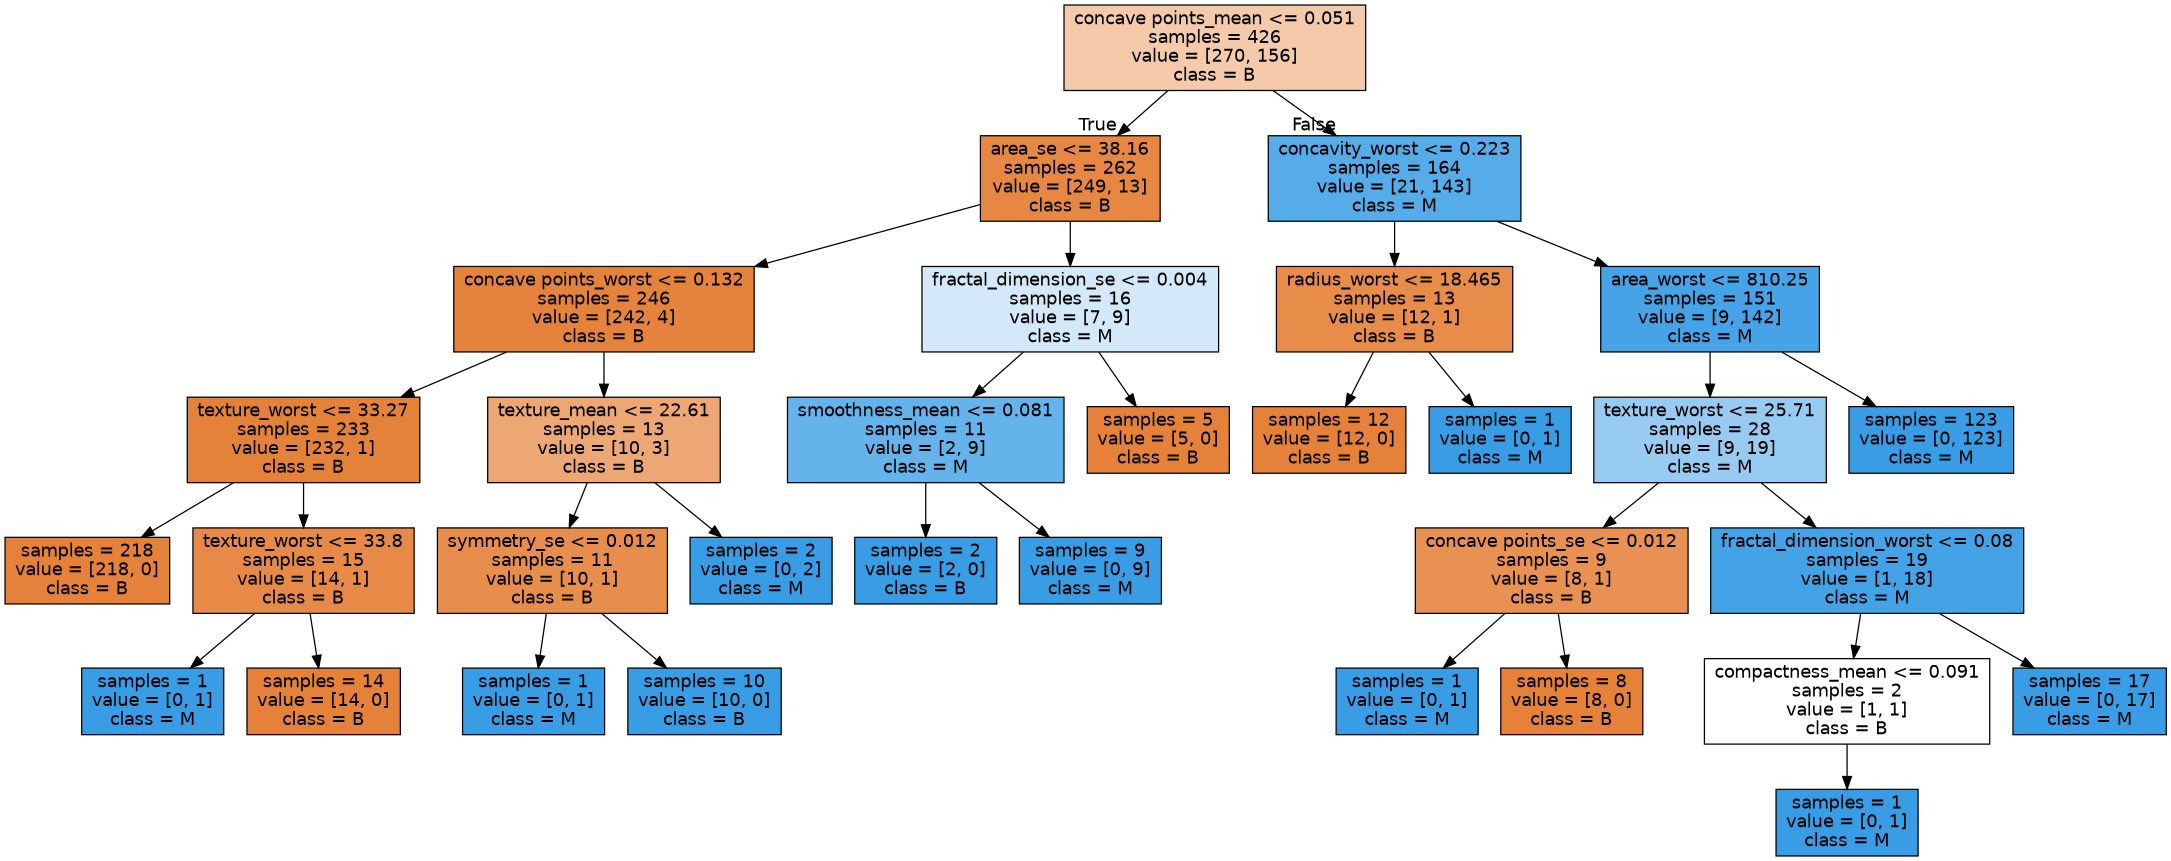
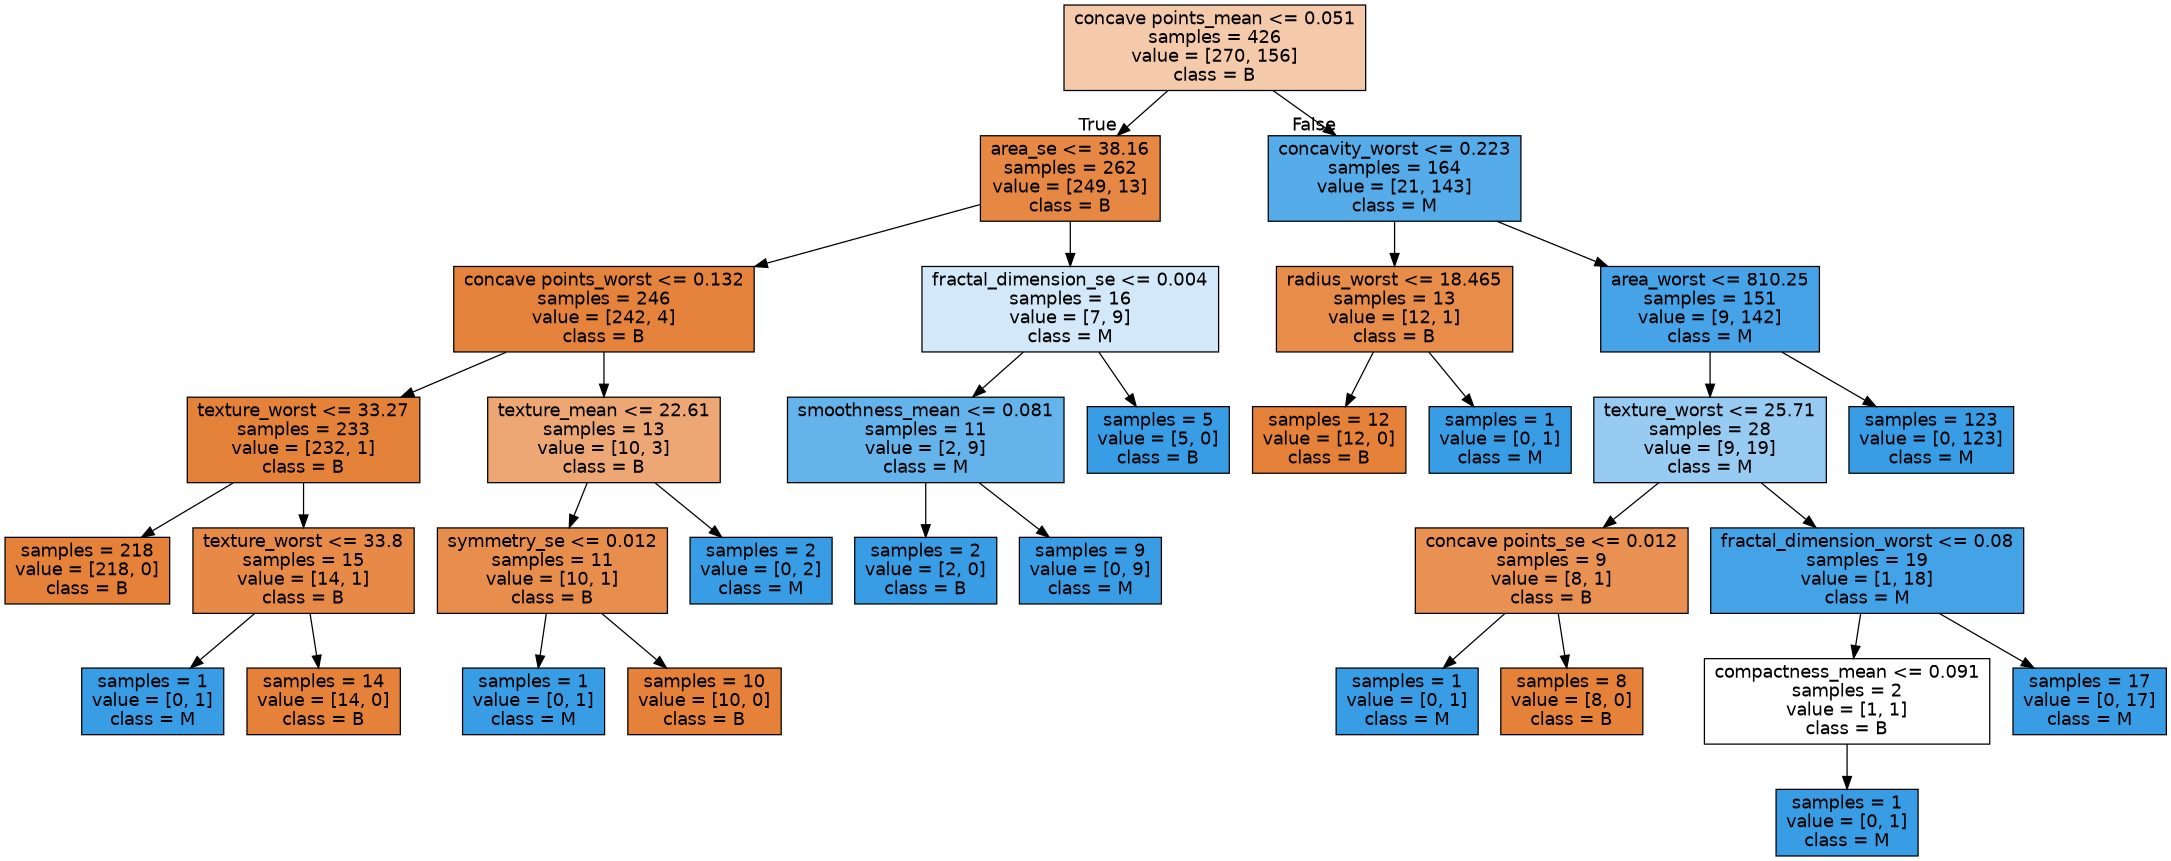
  digraph {
    node [color=black fillcolor="#399de5" fontname=helvetica shape=box style=filled]
    edge [fontname=helvetica]
    n1 [fillcolor="#f4caab" label="concave points_mean <= 0.051\nsamples = 426\nvalue = [270, 156]\nclass = B"]
    n2 [fillcolor="#e68843" label="area_se <= 38.16\nsamples = 262\nvalue = [249, 13]\nclass = B"]
    n3 [fillcolor="#56abe9" label="concavity_worst <= 0.223\nsamples = 164\nvalue = [21, 143]\nclass = M"]
    n4 [fillcolor="#e5833c" label="concave points_worst <= 0.132\nsamples = 246\nvalue = [242, 4]\nclass = B"]
    n5 [fillcolor="#d3e9f9" label="fractal_dimension_se <= 0.004\nsamples = 16\nvalue = [7, 9]\nclass = M"]
    n6 [fillcolor="#e78c49" label="radius_worst <= 18.465\nsamples = 13\nvalue = [12, 1]\nclass = B"]
    n7 [fillcolor="#46a3e7" label="area_worst <= 810.25\nsamples = 151\nvalue = [9, 142]\nclass = M"]
    n8 [fillcolor="#e5823a" label="texture_worst <= 33.27\nsamples = 233\nvalue = [232, 1]\nclass = B"]
    n9 [fillcolor="#eda774" label="texture_mean <= 22.61\nsamples = 13\nvalue = [10, 3]\nclass = B"]
    n10 [fillcolor="#65b3eb" label="smoothness_mean <= 0.081\nsamples = 11\nvalue = [2, 9]\nclass = M"]
-   n11 [fillcolor="#e58139" label="samples = 5\nvalue = [5, 0]\nclass = B"]
+   n11 [label="samples = 5\nvalue = [5, 0]\nclass = B"]
    n12 [fillcolor="#e58139" label="samples = 218\nvalue = [218, 0]\nclass = B"]
    n13 [fillcolor="#e78a47" label="texture_worst <= 33.8\nsamples = 15\nvalue = [14, 1]\nclass = B"]
    n14 [fillcolor="#e88e4d" label="symmetry_se <= 0.012\nsamples = 11\nvalue = [10, 1]\nclass = B"]
    n15 [label="samples = 2\nvalue = [0, 2]\nclass = M"]
    n16 [label="samples = 1\nvalue = [0, 1]\nclass = M"]
    n17 [fillcolor="#e58139" label="samples = 14\nvalue = [14, 0]\nclass = B"]
    n18 [label="samples = 1\nvalue = [0, 1]\nclass = M"]
-   n19 [label="samples = 10\nvalue = [10, 0]\nclass = B"]
+   n19 [fillcolor="#e58139" label="samples = 10\nvalue = [10, 0]\nclass = B"]
    n20 [label="samples = 2\nvalue = [2, 0]\nclass = B"]
    n21 [label="samples = 9\nvalue = [0, 9]\nclass = M"]
    n22 [fillcolor="#e58139" label="samples = 12\nvalue = [12, 0]\nclass = B"]
    n23 [label="samples = 1\nvalue = [0, 1]\nclass = M"]
    n24 [fillcolor="#97cbf1" label="texture_worst <= 25.71\nsamples = 28\nvalue = [9, 19]\nclass = M"]
    n25 [label="samples = 123\nvalue = [0, 123]\nclass = M"]
    n26 [fillcolor="#e89152" label="concave points_se <= 0.012\nsamples = 9\nvalue = [8, 1]\nclass = B"]
    n27 [fillcolor="#44a2e6" label="fractal_dimension_worst <= 0.08\nsamples = 19\nvalue = [1, 18]\nclass = M"]
    n28 [label="samples = 1\nvalue = [0, 1]\nclass = M"]
    n29 [fillcolor="#e58139" label="samples = 8\nvalue = [8, 0]\nclass = B"]
    n30 [fillcolor="#ffffff" label="compactness_mean <= 0.091\nsamples = 2\nvalue = [1, 1]\nclass = B"]
    n31 [label="samples = 17\nvalue = [0, 17]\nclass = M"]
    n32 [label="samples = 1\nvalue = [0, 1]\nclass = M"]
    n1 -> n2 [headlabel=True labelangle=45 labeldistance=2.5]
    n1 -> n3 [headlabel=False labelangle=-45 labeldistance=2.5]
    n2 -> n4
    n2 -> n5
    n3 -> n6
    n3 -> n7
    n4 -> n8
    n4 -> n9
    n5 -> n10
    n5 -> n11
    n6 -> n22
    n6 -> n23
    n7 -> n24
    n7 -> n25
    n8 -> n12
    n8 -> n13
    n9 -> n14
    n9 -> n15
    n10 -> n20
    n10 -> n21
    n13 -> n16
    n13 -> n17
    n14 -> n18
    n14 -> n19
    n24 -> n26
    n24 -> n27
    n26 -> n28
    n26 -> n29
    n27 -> n30
    n27 -> n31
    n30 -> n32
  }
